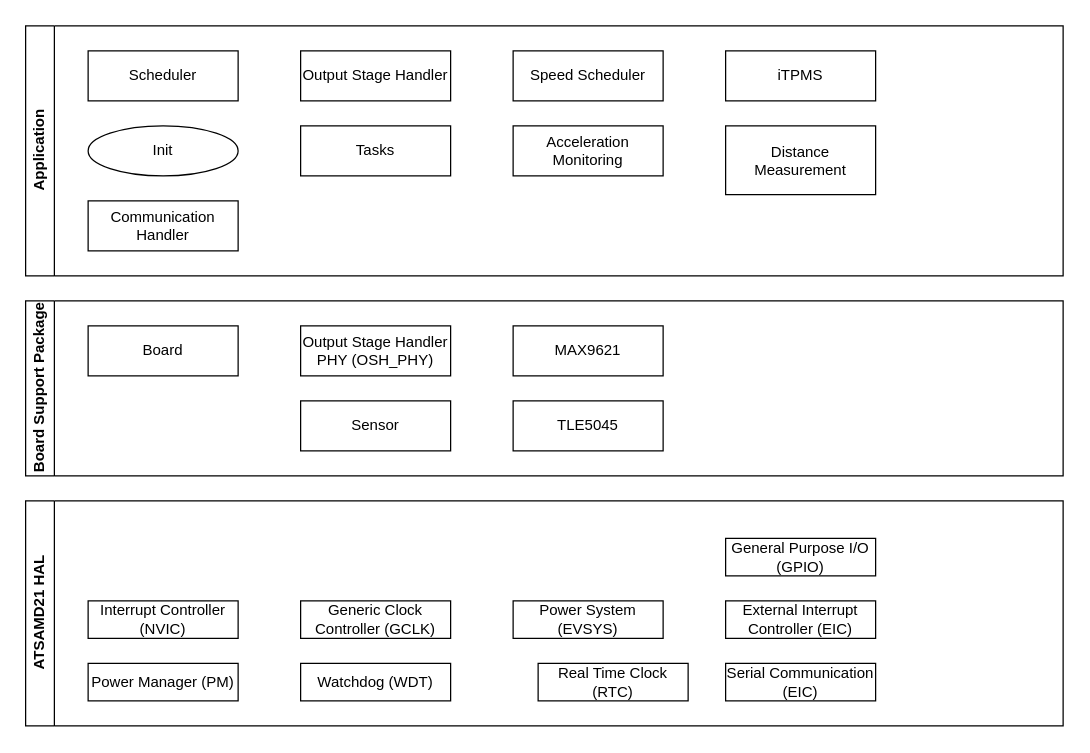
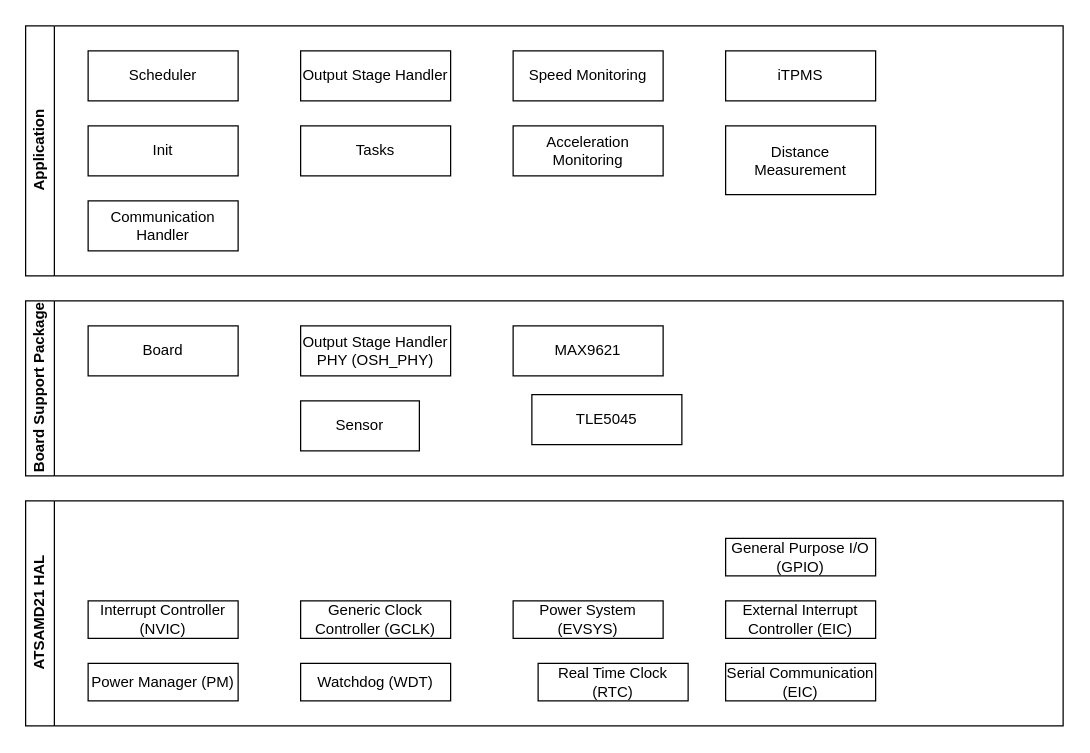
  <mxCell id="0" />
  <mxCell id="1" parent="0" />
  <mxCell id="2" value="ATSAMD21 HAL" style="swimlane;horizontal=0;whiteSpace=wrap;html=1;" vertex="1" parent="1"><mxGeometry x="20" y="400" width="830" height="180" as="geometry" /></mxCell>
  <mxCell id="3" value="Watchdog (WDT)" style="rounded=0;whiteSpace=wrap;html=1;" vertex="1" parent="2"><mxGeometry x="220" y="130" width="120" height="30" as="geometry" /></mxCell>
  <mxCell id="4" value="General Purpose I/O (GPIO)" style="rounded=0;whiteSpace=wrap;html=1;" vertex="1" parent="2"><mxGeometry x="560" y="30" width="120" height="30" as="geometry" /></mxCell>
  <mxCell id="5" value="Power Manager (PM)" style="rounded=0;whiteSpace=wrap;html=1;" vertex="1" parent="2"><mxGeometry x="50" y="130" width="120" height="30" as="geometry" /></mxCell>
  <mxCell id="6" value="Generic Clock Controller (GCLK)" style="rounded=0;whiteSpace=wrap;html=1;" vertex="1" parent="2"><mxGeometry x="220" y="80" width="120" height="30" as="geometry" /></mxCell>
  <mxCell id="7" value="Power System (EVSYS)" style="rounded=0;whiteSpace=wrap;html=1;" vertex="1" parent="2"><mxGeometry x="390" y="80" width="120" height="30" as="geometry" /></mxCell>
  <mxCell id="8" value="Real Time Clock (RTC)" style="rounded=0;whiteSpace=wrap;html=1;" vertex="1" parent="2"><mxGeometry x="410" y="130" width="120" height="30" as="geometry" /></mxCell>
  <mxCell id="9" value="Interrupt Controller (NVIC)" style="rounded=0;whiteSpace=wrap;html=1;" vertex="1" parent="2"><mxGeometry x="50" y="80" width="120" height="30" as="geometry" /></mxCell>
  <mxCell id="10" value="External Interrupt Controller (EIC)" style="rounded=0;whiteSpace=wrap;html=1;" vertex="1" parent="2"><mxGeometry x="560" y="80" width="120" height="30" as="geometry" /></mxCell>
  <mxCell id="11" value="Serial Communication (EIC)" style="rounded=0;whiteSpace=wrap;html=1;" vertex="1" parent="2"><mxGeometry x="560" y="130" width="120" height="30" as="geometry" /></mxCell>
  <mxCell id="12" value="Board Support Package" style="swimlane;horizontal=0;whiteSpace=wrap;html=1;" vertex="1" parent="1"><mxGeometry x="20" y="240" width="830" height="140" as="geometry" /></mxCell>
  <mxCell id="13" value="Board" style="rounded=0;whiteSpace=wrap;html=1;" vertex="1" parent="12"><mxGeometry x="50" y="20" width="120" height="40" as="geometry" /></mxCell>
  <mxCell id="14" value="Output Stage Handler PHY (OSH_PHY)" style="rounded=0;whiteSpace=wrap;html=1;" vertex="1" parent="12"><mxGeometry x="220" y="20" width="120" height="40" as="geometry" /></mxCell>
- <mxCell id="15" value="Sensor" style="rounded=0;whiteSpace=wrap;html=1;" vertex="1" parent="12"><mxGeometry x="220" y="80" width="120" height="40" as="geometry" /></mxCell>
+ <mxCell id="15" value="Sensor" style="rounded=0;whiteSpace=wrap;html=1;" vertex="1" parent="12"><mxGeometry x="220" y="80" width="95" height="40" as="geometry" /></mxCell>
  <mxCell id="16" value="MAX9621" style="rounded=0;whiteSpace=wrap;html=1;" vertex="1" parent="12"><mxGeometry x="390" y="20" width="120" height="40" as="geometry" /></mxCell>
- <mxCell id="17" value="TLE5045" style="rounded=0;whiteSpace=wrap;html=1;" vertex="1" parent="12"><mxGeometry x="390" y="80" width="120" height="40" as="geometry" /></mxCell>
+ <mxCell id="17" value="TLE5045" style="rounded=0;whiteSpace=wrap;html=1;" vertex="1" parent="12"><mxGeometry x="405" y="75" width="120" height="40" as="geometry" /></mxCell>
  <mxCell id="18" value="Application" style="swimlane;horizontal=0;whiteSpace=wrap;html=1;" vertex="1" parent="1"><mxGeometry x="20" y="20" width="830" height="200" as="geometry" /></mxCell>
  <mxCell id="19" value="Scheduler" style="rounded=0;whiteSpace=wrap;html=1;" vertex="1" parent="18"><mxGeometry x="50" y="20" width="120" height="40" as="geometry" /></mxCell>
  <mxCell id="20" value="Output Stage Handler" style="rounded=0;whiteSpace=wrap;html=1;" vertex="1" parent="18"><mxGeometry x="220" y="20" width="120" height="40" as="geometry" /></mxCell>
  <mxCell id="21" value="Tasks" style="rounded=0;whiteSpace=wrap;html=1;" vertex="1" parent="18"><mxGeometry x="220" y="80" width="120" height="40" as="geometry" /></mxCell>
- <mxCell id="22" value="Init" style="ellipse;whiteSpace=wrap;html=1;" vertex="1" parent="18"><mxGeometry x="50" y="80" width="120" height="40" as="geometry" /></mxCell>
- <mxCell id="23" value="Speed Scheduler" style="rounded=0;whiteSpace=wrap;html=1;" vertex="1" parent="18"><mxGeometry x="390" y="20" width="120" height="40" as="geometry" /></mxCell>
+ <mxCell id="22" value="Init" style="rounded=0;whiteSpace=wrap;html=1;" vertex="1" parent="18"><mxGeometry x="50" y="80" width="120" height="40" as="geometry" /></mxCell>
+ <mxCell id="23" value="Speed Monitoring" style="rounded=0;whiteSpace=wrap;html=1;" vertex="1" parent="18"><mxGeometry x="390" y="20" width="120" height="40" as="geometry" /></mxCell>
  <mxCell id="24" value="iTPMS" style="rounded=0;whiteSpace=wrap;html=1;" vertex="1" parent="18"><mxGeometry x="560" y="20" width="120" height="40" as="geometry" /></mxCell>
  <mxCell id="25" value="Acceleration Monitoring" style="rounded=0;whiteSpace=wrap;html=1;" vertex="1" parent="18"><mxGeometry x="390" y="80" width="120" height="40" as="geometry" /></mxCell>
  <mxCell id="26" value="Distance Measurement" style="rounded=0;whiteSpace=wrap;html=1;" vertex="1" parent="18"><mxGeometry x="560" y="80" width="120" height="55" as="geometry" /></mxCell>
  <mxCell id="27" value="Communication&lt;br&gt;Handler" style="rounded=0;whiteSpace=wrap;html=1;" vertex="1" parent="18"><mxGeometry x="50" y="140" width="120" height="40" as="geometry" /></mxCell>
